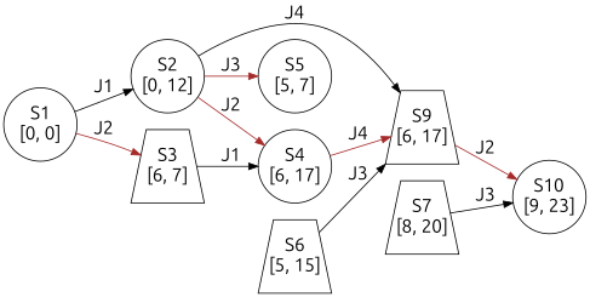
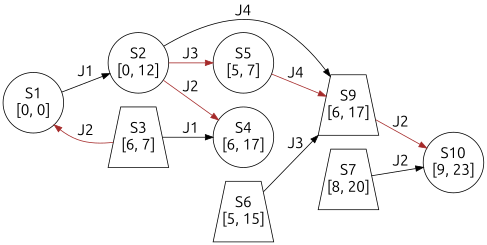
  digraph {
    fontname=Ubuntu
    rankdir=LR
    node [fixedsize=true fontname=Ubuntu fontsize=20 shape=circle]
    edge [color=black fontname=Ubuntu fontsize=20]
    "S1\n[0, 0]" [height=1.1 width=1.1]
    "S2\n[0, 12]" [height=1.1 width=1.1]
    "S3\n[6, 7]" [height=1.1 shape=trapezium width=1.1]
    "S4\n[6, 17]" [height=1.1 width=1.1]
    "S5\n[5, 7]" [height=1.1 width=1.1]
    "S9\n[6, 17]" [height=1.1 shape=trapezium width=1.1]
    "S6\n[5, 15]" [height=1.1 shape=trapezium width=1.1]
    "S7\n[8, 20]" [height=1.1 shape=trapezium width=1.1]
    "S10\n[9, 23]" [height=1.1 width=1.1]
    "S1\n[0, 0]" -> "S2\n[0, 12]" [label=J1]
-   "S1\n[0, 0]" -> "S3\n[6, 7]" [color=brown label=J2]
+   "S3\n[6, 7]" -> "S1\n[0, 0]" [color=brown label=J2]
    "S2\n[0, 12]" -> "S4\n[6, 17]" [color=brown label=J2]
    "S2\n[0, 12]" -> "S5\n[5, 7]" [color=brown label=J3]
    "S2\n[0, 12]" -> "S9\n[6, 17]" [label=J4]
    "S3\n[6, 7]" -> "S4\n[6, 17]" [label=J1]
-   "S4\n[6, 17]" -> "S9\n[6, 17]" [color=brown label=J4]
+   "S5\n[5, 7]" -> "S9\n[6, 17]" [color=brown label=J4]
    "S9\n[6, 17]" -> "S10\n[9, 23]" [color=brown label=J2]
    "S6\n[5, 15]" -> "S9\n[6, 17]" [label=J3]
-   "S7\n[8, 20]" -> "S10\n[9, 23]" [label=J3]
+   "S7\n[8, 20]" -> "S10\n[9, 23]" [label=J2]
  }
